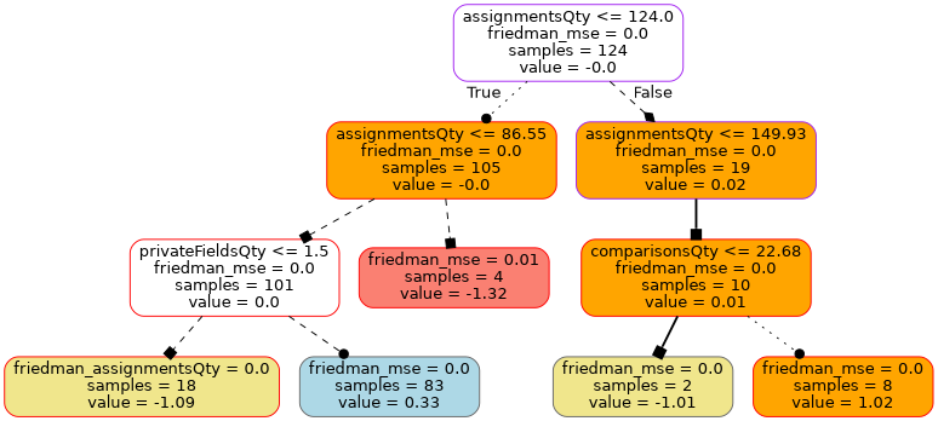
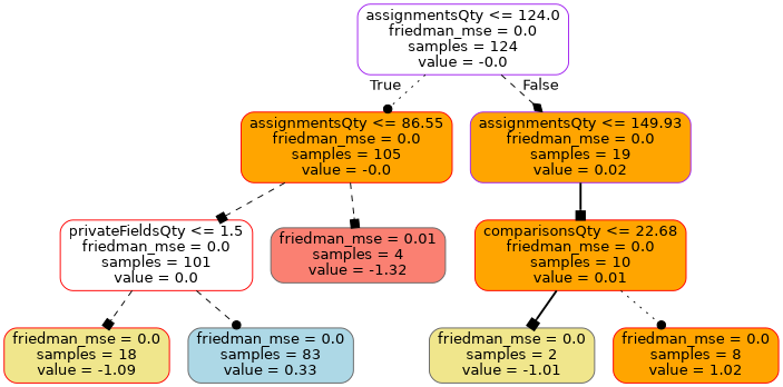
  digraph {
    node [color=red fillcolor=orange fontname=helvetica shape=box style="filled, rounded"]
    edge [arrowhead=box fontname=helvetica style=dashed]
    n1 [color=purple fillcolor=white label="assignmentsQty <= 124.0\nfriedman_mse = 0.0\nsamples = 124\nvalue = -0.0"]
    n2 [label="assignmentsQty <= 86.55\nfriedman_mse = 0.0\nsamples = 105\nvalue = -0.0"]
    n3 [color=purple label="assignmentsQty <= 149.93\nfriedman_mse = 0.0\nsamples = 19\nvalue = 0.02"]
    n4 [fillcolor=white label="privateFieldsQty <= 1.5\nfriedman_mse = 0.0\nsamples = 101\nvalue = 0.0"]
-   n5 [fillcolor=salmon label="friedman_mse = 0.01\nsamples = 4\nvalue = -1.32"]
+   n5 [color=gray40 fillcolor=salmon label="friedman_mse = 0.01\nsamples = 4\nvalue = -1.32"]
    n6 [label="comparisonsQty <= 22.68\nfriedman_mse = 0.0\nsamples = 10\nvalue = 0.01"]
-   n7 [fillcolor=khaki label="friedman_assignmentsQty = 0.0\nsamples = 18\nvalue = -1.09"]
+   n7 [fillcolor=khaki label="friedman_mse = 0.0\nsamples = 18\nvalue = -1.09"]
    n8 [color=gray40 fillcolor=lightblue label="friedman_mse = 0.0\nsamples = 83\nvalue = 0.33"]
    n9 [color=gray40 fillcolor=khaki label="friedman_mse = 0.0\nsamples = 2\nvalue = -1.01"]
    n10 [label="friedman_mse = 0.0\nsamples = 8\nvalue = 1.02"]
    n1 -> n2 [arrowhead=dot headlabel=True labelangle=45 labeldistance=2.5 style=dotted]
    n1 -> n3 [arrowhead=diamond headlabel=False labelangle=-45 labeldistance=2.5]
    n2 -> n4
    n2 -> n5
    n3 -> n6 [style=bold]
    n4 -> n7
    n4 -> n8 [arrowhead=dot]
    n6 -> n9 [style=bold]
    n6 -> n10 [arrowhead=dot style=dotted]
  }
